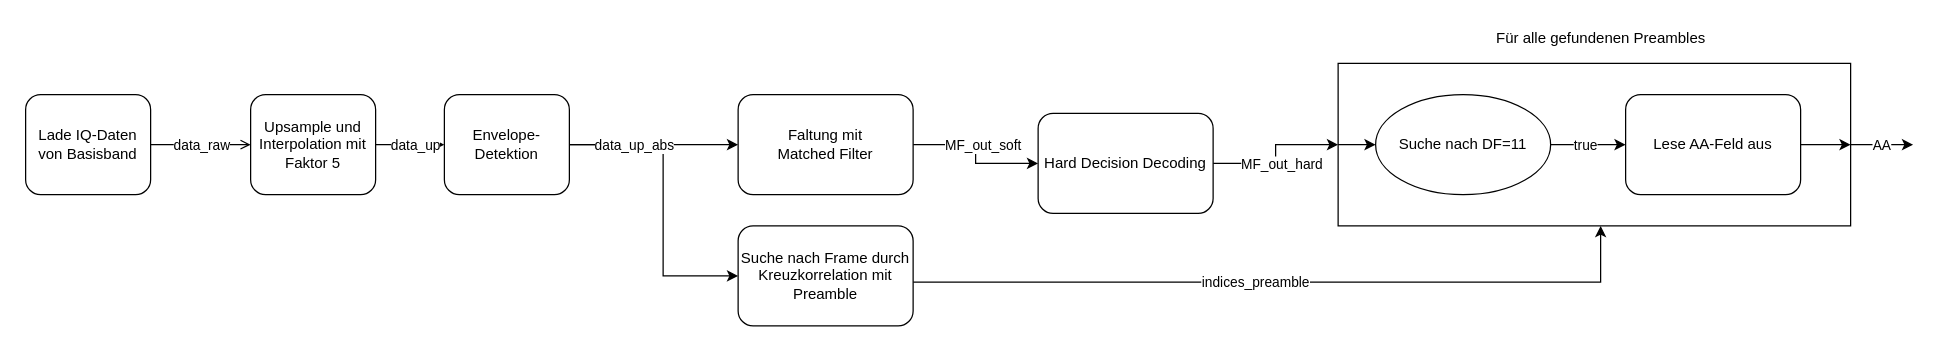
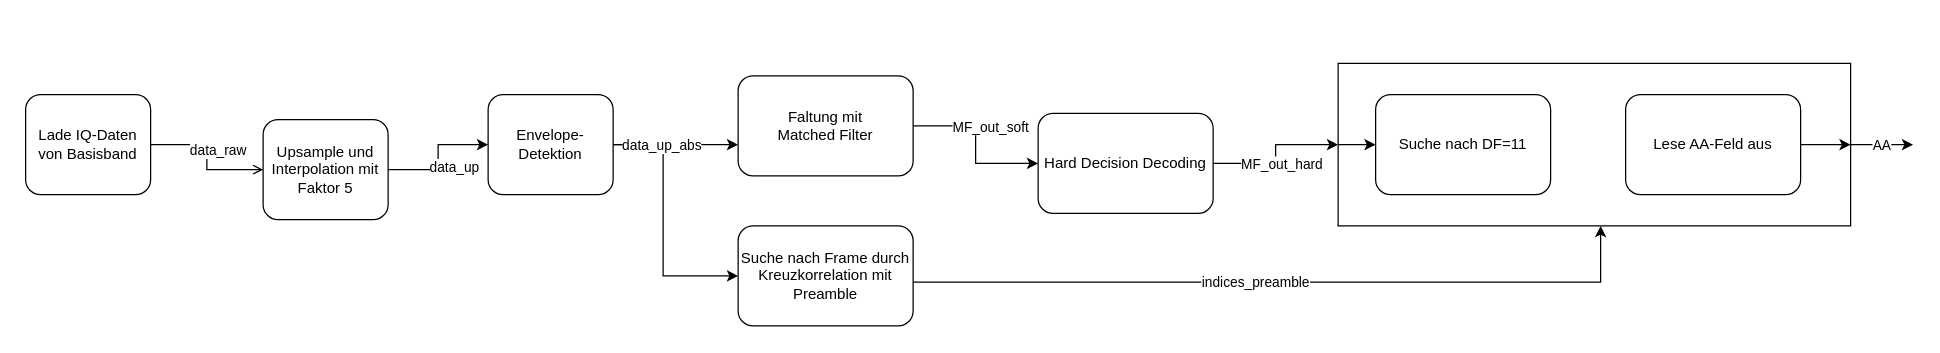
  <mxCell id="0" />
  <mxCell id="1" parent="0" />
  <mxCell id="2" style="edgeStyle=orthogonalEdgeStyle;rounded=0;orthogonalLoop=1;jettySize=auto;html=1;" parent="1" source="4" edge="1"><mxGeometry relative="1" as="geometry"><mxPoint x="1530" y="115" as="targetPoint" /></mxGeometry></mxCell>
  <mxCell id="3" value="AA" style="edgeLabel;html=1;align=center;verticalAlign=middle;resizable=0;points=[];" parent="2" vertex="1" connectable="0"><mxGeometry x="-0.213" relative="1" as="geometry"><mxPoint x="4" as="offset" /></mxGeometry></mxCell>
  <mxCell id="4" value="" style="rounded=0;whiteSpace=wrap;html=1;" parent="1" vertex="1"><mxGeometry x="1070" y="50" width="410" height="130" as="geometry" /></mxCell>
  <mxCell id="5" style="edgeStyle=orthogonalEdgeStyle;rounded=0;orthogonalLoop=1;jettySize=auto;html=1;" parent="1" source="14" target="23" edge="1"><mxGeometry relative="1" as="geometry"><Array as="points"><mxPoint x="530" y="115" /><mxPoint x="530" y="220" /></Array></mxGeometry></mxCell>
  <mxCell id="6" style="edgeStyle=orthogonalEdgeStyle;rounded=0;orthogonalLoop=1;jettySize=auto;html=1;entryX=0;entryY=0.5;entryDx=0;entryDy=0;endArrow=open;" parent="1" source="8" target="11" edge="1"><mxGeometry relative="1" as="geometry" /></mxCell>
  <mxCell id="7" value="data_raw" style="edgeLabel;html=1;align=center;verticalAlign=middle;resizable=0;points=[];" parent="6" vertex="1" connectable="0"><mxGeometry x="-0.152" y="2" relative="1" as="geometry"><mxPoint x="6.21" y="2" as="offset" /></mxGeometry></mxCell>
  <mxCell id="8" value="Lade IQ-Daten von Basisband" style="rounded=1;whiteSpace=wrap;html=1;" parent="1" vertex="1"><mxGeometry x="20" y="75" width="100" height="80" as="geometry" /></mxCell>
  <mxCell id="9" style="edgeStyle=orthogonalEdgeStyle;rounded=0;orthogonalLoop=1;jettySize=auto;html=1;entryX=0;entryY=0.5;entryDx=0;entryDy=0;" parent="1" source="11" target="14" edge="1"><mxGeometry relative="1" as="geometry" /></mxCell>
  <mxCell id="10" value="data_up" style="edgeLabel;html=1;align=center;verticalAlign=middle;resizable=0;points=[];" parent="9" vertex="1" connectable="0"><mxGeometry x="-0.193" y="-3" relative="1" as="geometry"><mxPoint x="9.31" y="-3" as="offset" /></mxGeometry></mxCell>
- <mxCell id="11" value="Upsample und Interpolation mit Faktor 5" style="rounded=1;whiteSpace=wrap;html=1;" parent="1" vertex="1"><mxGeometry x="200" y="75" width="100" height="80" as="geometry" /></mxCell>
+ <mxCell id="11" value="Upsample und Interpolation mit Faktor 5" style="rounded=1;whiteSpace=wrap;html=1;" parent="1" vertex="1"><mxGeometry x="210" y="95" width="100" height="80" as="geometry" /></mxCell>
  <mxCell id="12" style="edgeStyle=orthogonalEdgeStyle;rounded=0;orthogonalLoop=1;jettySize=auto;html=1;" parent="1" source="14" target="17" edge="1"><mxGeometry relative="1" as="geometry"><Array as="points"><mxPoint x="510" y="115" /><mxPoint x="510" y="115" /></Array></mxGeometry></mxCell>
  <mxCell id="13" value="data_up_abs" style="edgeLabel;html=1;align=center;verticalAlign=middle;resizable=0;points=[];" parent="12" vertex="1" connectable="0"><mxGeometry x="-0.243" y="-2" relative="1" as="geometry"><mxPoint x="0.83" y="-2" as="offset" /></mxGeometry></mxCell>
- <mxCell id="14" value="Envelope-Detektion" style="rounded=1;whiteSpace=wrap;html=1;" parent="1" vertex="1"><mxGeometry x="355" y="75" width="100" height="80" as="geometry" /></mxCell>
+ <mxCell id="14" value="Envelope-Detektion" style="rounded=1;whiteSpace=wrap;html=1;" parent="1" vertex="1"><mxGeometry x="390" y="75" width="100" height="80" as="geometry" /></mxCell>
  <mxCell id="15" style="edgeStyle=orthogonalEdgeStyle;rounded=0;orthogonalLoop=1;jettySize=auto;html=1;entryX=0;entryY=0.5;entryDx=0;entryDy=0;" parent="1" source="17" target="20" edge="1"><mxGeometry relative="1" as="geometry" /></mxCell>
  <mxCell id="16" value="MF_out_soft" style="edgeLabel;html=1;align=center;verticalAlign=middle;resizable=0;points=[];" parent="15" vertex="1" connectable="0"><mxGeometry x="-0.283" relative="1" as="geometry"><mxPoint x="14.17" as="offset" /></mxGeometry></mxCell>
- <mxCell id="17" value="Faltung mit&lt;br&gt;Matched Filter" style="rounded=1;whiteSpace=wrap;html=1;" parent="1" vertex="1"><mxGeometry x="590" y="75" width="140" height="80" as="geometry" /></mxCell>
+ <mxCell id="17" value="Faltung mit&lt;br&gt;Matched Filter" style="rounded=1;whiteSpace=wrap;html=1;" parent="1" vertex="1"><mxGeometry x="590" y="60" width="140" height="80" as="geometry" /></mxCell>
  <mxCell id="18" style="edgeStyle=orthogonalEdgeStyle;rounded=0;orthogonalLoop=1;jettySize=auto;html=1;entryX=0;entryY=0.5;entryDx=0;entryDy=0;" parent="1" source="20" target="4" edge="1"><mxGeometry relative="1" as="geometry"><mxPoint x="1070" y="115" as="targetPoint" /></mxGeometry></mxCell>
  <mxCell id="19" value="MF_out_hard" style="edgeLabel;html=1;align=center;verticalAlign=middle;resizable=0;points=[];" parent="18" vertex="1" connectable="0"><mxGeometry x="-0.279" y="-1" relative="1" as="geometry"><mxPoint x="13.53" y="-1" as="offset" /></mxGeometry></mxCell>
  <mxCell id="20" value="Hard Decision Decoding" style="rounded=1;whiteSpace=wrap;html=1;" parent="1" vertex="1"><mxGeometry x="830" y="90" width="140" height="80" as="geometry" /></mxCell>
  <mxCell id="21" style="edgeStyle=orthogonalEdgeStyle;rounded=0;orthogonalLoop=1;jettySize=auto;html=1;" parent="1" source="23" target="4" edge="1"><mxGeometry relative="1" as="geometry"><mxPoint x="1090" y="145" as="targetPoint" /><Array as="points"><mxPoint x="620" y="225" /><mxPoint x="1280" y="225" /></Array></mxGeometry></mxCell>
  <mxCell id="22" value="indices_preamble" style="edgeLabel;html=1;align=center;verticalAlign=middle;resizable=0;points=[];" parent="21" vertex="1" connectable="0"><mxGeometry x="-0.389" y="-1" relative="1" as="geometry"><mxPoint x="91.71" y="-1.06" as="offset" /></mxGeometry></mxCell>
  <mxCell id="23" value="Suche nach Frame durch Kreuzkorrelation mit Preamble" style="rounded=1;whiteSpace=wrap;html=1;" parent="1" vertex="1"><mxGeometry x="590" y="180" width="140" height="80" as="geometry" /></mxCell>
- <mxCell id="24" style="edgeStyle=orthogonalEdgeStyle;rounded=0;orthogonalLoop=1;jettySize=auto;html=1;entryX=0;entryY=0.5;entryDx=0;entryDy=0;" parent="1" source="26" target="28" edge="1"><mxGeometry relative="1" as="geometry" /></mxCell>
- <mxCell id="25" value="true" style="edgeLabel;html=1;align=center;verticalAlign=middle;resizable=0;points=[];" parent="24" vertex="1" connectable="0"><mxGeometry x="-0.189" relative="1" as="geometry"><mxPoint x="3" as="offset" /></mxGeometry></mxCell>
- <mxCell id="26" value="Suche nach DF=11" style="ellipse;whiteSpace=wrap;html=1;" parent="1" vertex="1"><mxGeometry x="1100" y="75" width="140" height="80" as="geometry" /></mxCell>
+ <mxCell id="26" value="Suche nach DF=11" style="rounded=1;whiteSpace=wrap;html=1;" parent="1" vertex="1"><mxGeometry x="1100" y="75" width="140" height="80" as="geometry" /></mxCell>
  <mxCell id="27" style="edgeStyle=orthogonalEdgeStyle;rounded=0;orthogonalLoop=1;jettySize=auto;html=1;entryX=1;entryY=0.5;entryDx=0;entryDy=0;exitX=1;exitY=0.5;exitDx=0;exitDy=0;" parent="1" source="28" target="4" edge="1"><mxGeometry relative="1" as="geometry"><Array as="points"><mxPoint x="1480" y="115" /><mxPoint x="1480" y="115" /></Array></mxGeometry></mxCell>
  <mxCell id="28" value="Lese AA-Feld aus" style="rounded=1;whiteSpace=wrap;html=1;" parent="1" vertex="1"><mxGeometry x="1300" y="75" width="140" height="80" as="geometry" /></mxCell>
- <mxCell id="29" value="Für alle gefundenen Preambles" style="text;html=1;align=center;verticalAlign=middle;resizable=0;points=[];autosize=1;" parent="1" vertex="1"><mxGeometry x="1190" y="20" width="180" height="20" as="geometry" /></mxCell>
  <mxCell id="30" style="edgeStyle=orthogonalEdgeStyle;rounded=0;orthogonalLoop=1;jettySize=auto;html=1;exitX=0;exitY=0.5;exitDx=0;exitDy=0;entryX=0;entryY=0.5;entryDx=0;entryDy=0;" parent="1" source="4" target="26" edge="1"><mxGeometry relative="1" as="geometry" /></mxCell>
